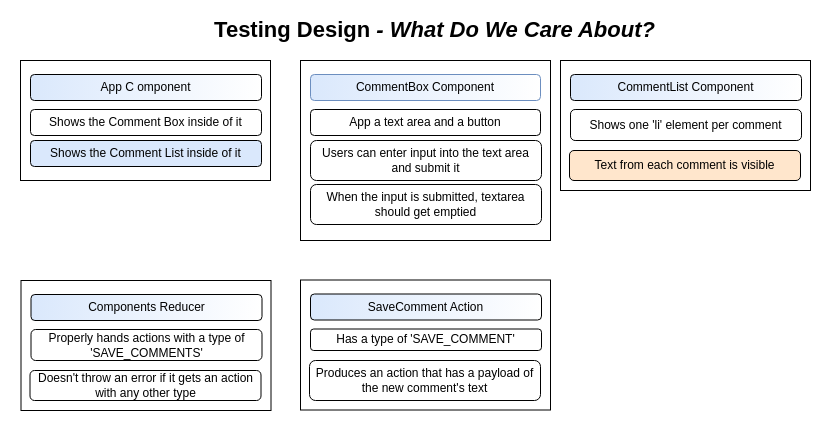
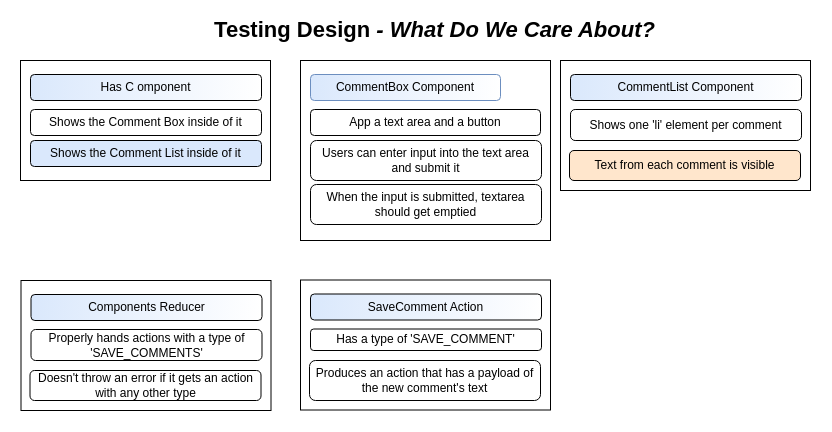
  <mxCell id="0" />
  <mxCell id="1" parent="0" />
  <mxCell id="2" value="" style="rounded=0;whiteSpace=wrap;html=1;" parent="1" vertex="1"><mxGeometry x="20" y="60" width="250" height="120" as="geometry" /></mxCell>
- <mxCell id="3" value="App C omponent" style="rounded=1;whiteSpace=wrap;html=1;fillColor=#dae8fc;gradientColor=#ffffff;gradientDirection=east;" parent="1" vertex="1"><mxGeometry x="30" y="74" width="231" height="26" as="geometry" /></mxCell>
+ <mxCell id="3" value="Has C omponent" style="rounded=1;whiteSpace=wrap;html=1;fillColor=#dae8fc;gradientColor=#ffffff;gradientDirection=east;" parent="1" vertex="1"><mxGeometry x="30" y="74" width="231" height="26" as="geometry" /></mxCell>
  <mxCell id="4" value="" style="rounded=0;whiteSpace=wrap;html=1;" parent="1" vertex="1"><mxGeometry x="300" y="60" width="250" height="180" as="geometry" /></mxCell>
- <mxCell id="5" value="CommentBox Component" style="rounded=1;whiteSpace=wrap;html=1;fillColor=#dae8fc;strokeColor=#6c8ebf;gradientColor=#ffffff;gradientDirection=east;" parent="1" vertex="1"><mxGeometry x="310" y="74" width="230" height="26" as="geometry" /></mxCell>
+ <mxCell id="5" value="CommentBox Component" style="rounded=1;whiteSpace=wrap;html=1;fillColor=#dae8fc;strokeColor=#6c8ebf;gradientColor=#ffffff;gradientDirection=east;" parent="1" vertex="1"><mxGeometry x="310" y="74" width="190" height="26" as="geometry" /></mxCell>
  <mxCell id="6" value="Shows the Comment List inside of it" style="rounded=1;whiteSpace=wrap;html=1;gradientDirection=west;fillColor=#dae8fc;" parent="1" vertex="1"><mxGeometry x="30" y="140" width="231" height="26" as="geometry" /></mxCell>
  <mxCell id="7" value="Shows the Comment Box inside of it" style="rounded=1;whiteSpace=wrap;html=1;gradientDirection=west;fillColor=none;" parent="1" vertex="1"><mxGeometry x="30" y="109" width="231" height="26" as="geometry" /></mxCell>
  <mxCell id="8" value="App a text area and a button" style="rounded=1;whiteSpace=wrap;html=1;gradientDirection=west;fillColor=none;" parent="1" vertex="1"><mxGeometry x="310" y="109" width="230" height="26" as="geometry" /></mxCell>
  <mxCell id="9" value="Users can enter input into the text area and submit it" style="rounded=1;whiteSpace=wrap;html=1;gradientDirection=west;" parent="1" vertex="1"><mxGeometry x="310" y="140" width="231" height="40" as="geometry" /></mxCell>
  <mxCell id="10" value="When the input is submitted, textarea should get emptied" style="rounded=1;whiteSpace=wrap;html=1;gradientDirection=west;" parent="1" vertex="1"><mxGeometry x="310" y="184" width="231" height="40" as="geometry" /></mxCell>
  <mxCell id="11" value="" style="rounded=0;whiteSpace=wrap;html=1;" parent="1" vertex="1"><mxGeometry x="20.5" y="280" width="250" height="130" as="geometry" /></mxCell>
  <mxCell id="12" value="Components Reducer" style="rounded=1;whiteSpace=wrap;html=1;fillColor=#dae8fc;gradientColor=#ffffff;gradientDirection=east;" parent="1" vertex="1"><mxGeometry x="30.5" y="294" width="231" height="26" as="geometry" /></mxCell>
  <mxCell id="13" value="Doesn't throw an error if it gets an action with any other type" style="rounded=1;whiteSpace=wrap;html=1;gradientDirection=west;" parent="1" vertex="1"><mxGeometry x="29.5" y="370" width="231" height="30" as="geometry" /></mxCell>
  <mxCell id="14" value="Properly hands actions with a type of 'SAVE_COMMENTS'" style="rounded=1;whiteSpace=wrap;html=1;gradientDirection=west;fillColor=none;" parent="1" vertex="1"><mxGeometry x="30.5" y="329" width="231" height="31" as="geometry" /></mxCell>
  <mxCell id="15" value="" style="rounded=0;whiteSpace=wrap;html=1;" parent="1" vertex="1"><mxGeometry x="300" y="279.5" width="250" height="130" as="geometry" /></mxCell>
  <mxCell id="16" value="SaveComment Action" style="rounded=1;whiteSpace=wrap;html=1;fillColor=#dae8fc;gradientColor=#ffffff;gradientDirection=east;" parent="1" vertex="1"><mxGeometry x="310" y="293.5" width="231" height="26" as="geometry" /></mxCell>
  <mxCell id="17" value="Produces an action that has a payload of the new comment's text" style="rounded=1;whiteSpace=wrap;html=1;gradientDirection=west;" parent="1" vertex="1"><mxGeometry x="309" y="360" width="231" height="40" as="geometry" /></mxCell>
  <mxCell id="18" value="Has a type of 'SAVE_COMMENT'" style="rounded=1;whiteSpace=wrap;html=1;gradientDirection=west;fillColor=none;" parent="1" vertex="1"><mxGeometry x="310" y="328.5" width="231" height="21.5" as="geometry" /></mxCell>
  <mxCell id="19" value="" style="rounded=0;whiteSpace=wrap;html=1;" parent="1" vertex="1"><mxGeometry x="560" y="60" width="250" height="130" as="geometry" /></mxCell>
  <mxCell id="20" value="CommentList Component" style="rounded=1;whiteSpace=wrap;html=1;fillColor=#dae8fc;gradientColor=#ffffff;gradientDirection=east;" parent="1" vertex="1"><mxGeometry x="570" y="74" width="231" height="26" as="geometry" /></mxCell>
  <mxCell id="21" value="Text from each comment is visible" style="rounded=1;whiteSpace=wrap;html=1;gradientDirection=west;fillColor=#ffe6cc;" parent="1" vertex="1"><mxGeometry x="569" y="150" width="231" height="30" as="geometry" /></mxCell>
  <mxCell id="22" value="Shows one 'li' element per comment" style="rounded=1;whiteSpace=wrap;html=1;gradientDirection=west;fillColor=none;" parent="1" vertex="1"><mxGeometry x="570" y="109" width="231" height="31" as="geometry" /></mxCell>
  <mxCell id="23" value="&lt;b&gt;&lt;font style=&quot;font-size: 22px&quot;&gt;Testing Design&lt;/font&gt;&lt;i&gt;&lt;font style=&quot;font-size: 22px&quot;&gt; - What Do We Care About?&lt;/font&gt;&lt;/i&gt;&lt;/b&gt;" style="text;html=1;align=center;verticalAlign=middle;resizable=0;points=[];autosize=1;strokeColor=none;" parent="1" vertex="1"><mxGeometry x="194" y="20" width="480" height="20" as="geometry" /></mxCell>
